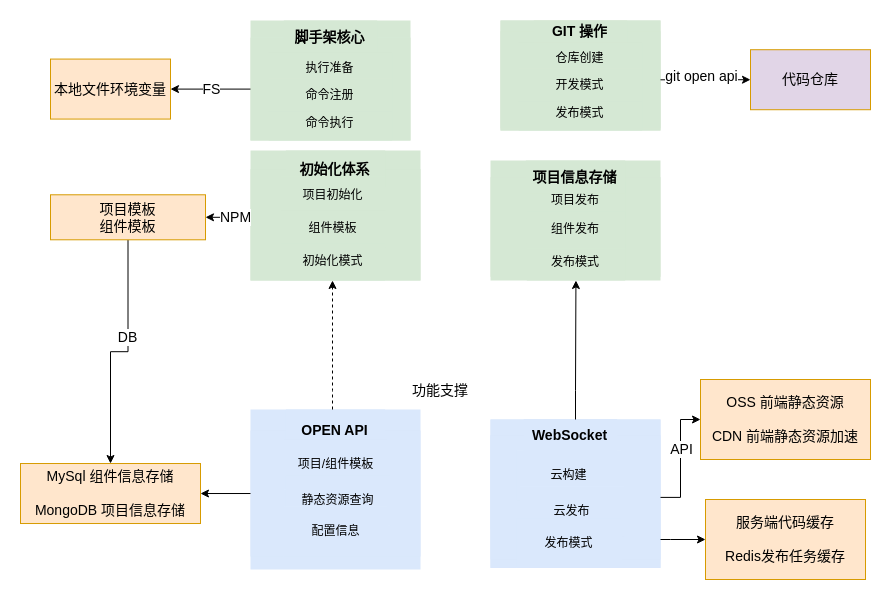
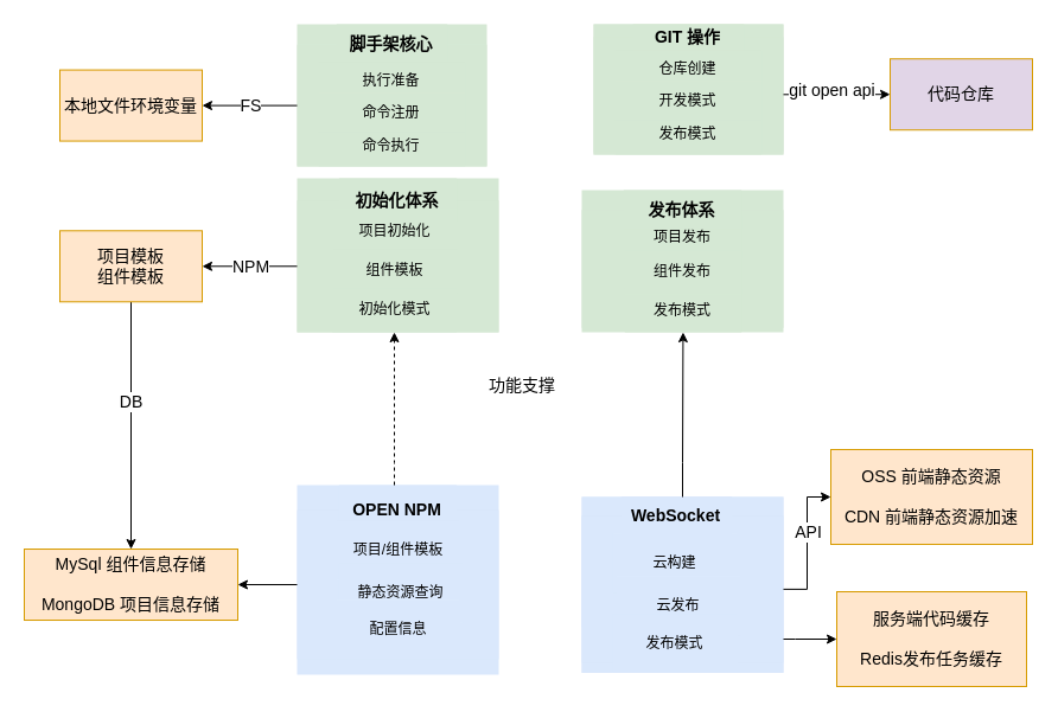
  <mxCell id="0" />
  <mxCell id="1" parent="0" />
  <mxCell id="2" value="" style="group" vertex="1" connectable="0" parent="1"><mxGeometry x="250" y="20" width="410" height="460" as="geometry" /></mxCell>
  <mxCell id="3" value="" style="group;fillColor=#d5e8d4;labelBackgroundColor=none;" vertex="1" connectable="0" parent="2"><mxGeometry y="130" width="170" height="130" as="geometry" /></mxCell>
  <mxCell id="4" value="" style="rounded=0;whiteSpace=wrap;html=1;dashed=1;fillColor=#d5e8d4;labelBackgroundColor=none;strokeColor=none;" vertex="1" parent="3"><mxGeometry y="18.571" width="170" height="111.429" as="geometry" /></mxCell>
  <mxCell id="5" value="初始化体系" style="text;html=1;fillColor=#d5e8d4;align=center;verticalAlign=middle;whiteSpace=wrap;rounded=0;labelBackgroundColor=none;fontStyle=1;fontSize=14;" vertex="1" parent="3"><mxGeometry x="35.417" width="99.167" height="37.143" as="geometry" /></mxCell>
  <mxCell id="6" value="项目初始化" style="text;html=1;fillColor=#d5e8d4;align=center;verticalAlign=middle;whiteSpace=wrap;rounded=0;dashed=1;labelBackgroundColor=none;" vertex="1" parent="3"><mxGeometry x="29.75" y="26.006" width="104.833" height="37.143" as="geometry" /></mxCell>
  <mxCell id="7" value="组件模板" style="text;html=1;fillColor=#d5e8d4;align=center;verticalAlign=middle;whiteSpace=wrap;rounded=0;dashed=1;labelBackgroundColor=none;" vertex="1" parent="3"><mxGeometry x="29.75" y="59.609" width="104.833" height="37.143" as="geometry" /></mxCell>
  <mxCell id="8" value="初始化模式" style="text;html=1;fillColor=#d5e8d4;align=center;verticalAlign=middle;whiteSpace=wrap;rounded=0;dashed=1;labelBackgroundColor=none;" vertex="1" parent="3"><mxGeometry x="29.75" y="92.85" width="104.833" height="37.143" as="geometry" /></mxCell>
  <mxCell id="9" value="" style="group;fillColor=#d5e8d4;labelBackgroundColor=none;" vertex="1" connectable="0" parent="2"><mxGeometry x="240" y="140" width="170" height="120" as="geometry" /></mxCell>
  <mxCell id="10" value="" style="rounded=0;whiteSpace=wrap;html=1;dashed=1;fillColor=#d5e8d4;labelBackgroundColor=none;strokeColor=none;" vertex="1" parent="9"><mxGeometry y="16.618" width="170" height="99.706" as="geometry" /></mxCell>
  <mxCell id="11" value="项目发布" style="text;html=1;fillColor=#d5e8d4;align=center;verticalAlign=middle;whiteSpace=wrap;rounded=0;dashed=1;labelBackgroundColor=none;" vertex="1" parent="9"><mxGeometry x="36.306" y="21.414" width="98.281" height="36.928" as="geometry" /></mxCell>
  <mxCell id="12" value="发布模式" style="text;html=1;fillColor=#d5e8d4;align=center;verticalAlign=middle;whiteSpace=wrap;rounded=0;dashed=1;labelBackgroundColor=none;" vertex="1" parent="9"><mxGeometry x="36.306" y="83.072" width="98.281" height="36.928" as="geometry" /></mxCell>
  <mxCell id="13" value="组件发布" style="text;html=1;fillColor=#d5e8d4;align=center;verticalAlign=middle;whiteSpace=wrap;rounded=0;dashed=1;labelBackgroundColor=none;" vertex="1" parent="9"><mxGeometry x="36.306" y="50.945" width="98.281" height="36.928" as="geometry" /></mxCell>
- <mxCell id="14" value="项目信息存储" style="text;html=1;fillColor=#d5e8d4;align=center;verticalAlign=middle;whiteSpace=wrap;rounded=0;labelBackgroundColor=none;fontStyle=1;fontSize=14;" vertex="1" parent="9"><mxGeometry x="35.417" width="99.167" height="33.235" as="geometry" /></mxCell>
+ <mxCell id="14" value="发布体系" style="text;html=1;fillColor=#d5e8d4;align=center;verticalAlign=middle;whiteSpace=wrap;rounded=0;labelBackgroundColor=none;fontStyle=1;fontSize=14;" vertex="1" parent="9"><mxGeometry x="35.417" width="99.167" height="33.235" as="geometry" /></mxCell>
  <mxCell id="15" value="" style="group;fontStyle=1;fillColor=#d5e8d4;labelBackgroundColor=none;" vertex="1" connectable="0" parent="2"><mxGeometry width="160" height="120" as="geometry" /></mxCell>
  <mxCell id="16" value="" style="rounded=0;whiteSpace=wrap;html=1;dashed=1;fillColor=#d5e8d4;labelBackgroundColor=none;strokeColor=none;" vertex="1" parent="15"><mxGeometry y="17.143" width="160" height="102.857" as="geometry" /></mxCell>
  <mxCell id="17" value="脚手架核心" style="text;html=1;fillColor=#d5e8d4;align=center;verticalAlign=middle;whiteSpace=wrap;rounded=0;labelBackgroundColor=none;fontStyle=1;fontSize=14;" vertex="1" parent="15"><mxGeometry x="33.333" width="93.333" height="34.286" as="geometry" /></mxCell>
  <mxCell id="18" value="执行准备" style="text;html=1;fillColor=#d5e8d4;align=center;verticalAlign=middle;whiteSpace=wrap;rounded=0;dashed=1;labelBackgroundColor=none;" vertex="1" parent="15"><mxGeometry x="18.333" y="31.54" width="123.333" height="33.135" as="geometry" /></mxCell>
  <mxCell id="19" value="命令执行" style="text;html=1;fillColor=#d5e8d4;align=center;verticalAlign=middle;whiteSpace=wrap;rounded=0;dashed=1;labelBackgroundColor=none;" vertex="1" parent="15"><mxGeometry x="18.333" y="86.865" width="123.333" height="33.135" as="geometry" /></mxCell>
  <mxCell id="20" value="命令注册" style="text;html=1;fillColor=#d5e8d4;align=center;verticalAlign=middle;whiteSpace=wrap;rounded=0;dashed=1;labelBackgroundColor=none;" vertex="1" parent="15"><mxGeometry x="18.333" y="58.038" width="123.333" height="33.135" as="geometry" /></mxCell>
  <mxCell id="21" value="" style="group;fillColor=#dae8fc;labelBackgroundColor=none;" vertex="1" connectable="0" parent="2"><mxGeometry y="389" width="170" height="160" as="geometry" /></mxCell>
  <mxCell id="22" value="" style="rounded=0;whiteSpace=wrap;html=1;dashed=1;fillColor=#dae8fc;strokeColor=none;labelBackgroundColor=none;" vertex="1" parent="21"><mxGeometry y="21.004" width="170" height="126.027" as="geometry" /></mxCell>
- <mxCell id="23" value="OPEN API" style="text;html=1;fillColor=#dae8fc;align=center;verticalAlign=middle;whiteSpace=wrap;rounded=0;labelBackgroundColor=none;fontStyle=1;fontSize=14;" vertex="1" parent="21"><mxGeometry x="35.417" width="99.167" height="42.009" as="geometry" /></mxCell>
+ <mxCell id="23" value="OPEN NPM" style="text;html=1;fillColor=#dae8fc;align=center;verticalAlign=middle;whiteSpace=wrap;rounded=0;labelBackgroundColor=none;fontStyle=1;fontSize=14;" vertex="1" parent="21"><mxGeometry x="35.417" width="99.167" height="42.009" as="geometry" /></mxCell>
  <mxCell id="24" value="项目/组件模板" style="text;html=1;fillColor=#dae8fc;align=center;verticalAlign=middle;whiteSpace=wrap;rounded=0;dashed=1;labelBackgroundColor=none;" vertex="1" parent="21"><mxGeometry x="32.58" y="29.996" width="104.833" height="49.647" as="geometry" /></mxCell>
  <mxCell id="25" value="静态资源查询" style="text;html=1;fillColor=#dae8fc;align=center;verticalAlign=middle;whiteSpace=wrap;rounded=0;dashed=1;labelBackgroundColor=none;" vertex="1" parent="21"><mxGeometry x="35.42" y="65.922" width="104.833" height="49.647" as="geometry" /></mxCell>
  <mxCell id="26" value="配置信息" style="text;html=1;fillColor=#dae8fc;align=center;verticalAlign=middle;whiteSpace=wrap;rounded=0;dashed=1;labelBackgroundColor=none;" vertex="1" parent="21"><mxGeometry x="32.58" y="97.383" width="104.833" height="49.647" as="geometry" /></mxCell>
  <mxCell id="27" value="" style="group;fillColor=#dae8fc;labelBackgroundColor=none;" vertex="1" connectable="0" parent="2"><mxGeometry x="240" y="399" width="170" height="148.46" as="geometry" /></mxCell>
  <mxCell id="28" value="" style="rounded=0;whiteSpace=wrap;html=1;dashed=1;fillColor=#dae8fc;strokeColor=none;labelBackgroundColor=none;" vertex="1" parent="27"><mxGeometry y="15.714" width="160" height="94.286" as="geometry" /></mxCell>
  <mxCell id="29" value="WebSocket" style="text;html=1;fillColor=#dae8fc;align=center;verticalAlign=middle;whiteSpace=wrap;rounded=0;labelBackgroundColor=none;" vertex="1" parent="27"><mxGeometry x="33.333" width="93.333" height="31.429" as="geometry" /></mxCell>
  <mxCell id="30" value="" style="group;fillColor=#dae8fc;labelBackgroundColor=none;" vertex="1" connectable="0" parent="27"><mxGeometry width="170" height="148.46" as="geometry" /></mxCell>
  <mxCell id="31" value="" style="rounded=0;whiteSpace=wrap;html=1;dashed=1;fillColor=#dae8fc;strokeColor=none;labelBackgroundColor=none;" vertex="1" parent="30"><mxGeometry y="15.71" width="170" height="124.29" as="geometry" /></mxCell>
  <mxCell id="32" value="WebSocket" style="text;html=1;fillColor=#dae8fc;align=center;verticalAlign=middle;whiteSpace=wrap;rounded=0;labelBackgroundColor=none;fontStyle=1;fontSize=14;" vertex="1" parent="30"><mxGeometry x="33.333" width="93.333" height="31.429" as="geometry" /></mxCell>
  <mxCell id="33" value="云构建" style="text;html=1;fillColor=#dae8fc;align=center;verticalAlign=middle;whiteSpace=wrap;rounded=0;dashed=1;labelBackgroundColor=none;" vertex="1" parent="30"><mxGeometry x="26.16" y="31.426" width="104.833" height="49.647" as="geometry" /></mxCell>
  <mxCell id="34" value="云发布" style="text;html=1;fillColor=#dae8fc;align=center;verticalAlign=middle;whiteSpace=wrap;rounded=0;dashed=1;labelBackgroundColor=none;" vertex="1" parent="30"><mxGeometry x="29" y="67.352" width="104.833" height="49.647" as="geometry" /></mxCell>
  <mxCell id="35" value="发布模式" style="text;html=1;fillColor=#dae8fc;align=center;verticalAlign=middle;whiteSpace=wrap;rounded=0;dashed=1;labelBackgroundColor=none;" vertex="1" parent="30"><mxGeometry x="26.16" y="98.813" width="104.833" height="49.647" as="geometry" /></mxCell>
  <mxCell id="36" value="" style="group;fontStyle=1;fillColor=#d5e8d4;labelBackgroundColor=none;" vertex="1" connectable="0" parent="2"><mxGeometry x="250" width="160" height="110" as="geometry" /></mxCell>
  <mxCell id="37" value="" style="group;fillColor=#d5e8d4;labelBackgroundColor=none;" vertex="1" connectable="0" parent="36"><mxGeometry width="160" height="110.0" as="geometry" /></mxCell>
  <mxCell id="38" value="" style="rounded=0;whiteSpace=wrap;html=1;dashed=1;fillColor=#d5e8d4;labelBackgroundColor=none;strokeColor=none;" vertex="1" parent="37"><mxGeometry y="10.767" width="160" height="96.907" as="geometry" /></mxCell>
  <mxCell id="39" value="GIT 操作" style="text;html=1;fillColor=#d5e8d4;align=center;verticalAlign=middle;whiteSpace=wrap;rounded=0;labelBackgroundColor=none;fontStyle=1;fontSize=14;" vertex="1" parent="37"><mxGeometry x="33.333" width="93.333" height="21.535" as="geometry" /></mxCell>
  <mxCell id="40" value="仓库创建" style="text;html=1;fillColor=#d5e8d4;align=center;verticalAlign=middle;whiteSpace=wrap;rounded=0;dashed=1;labelBackgroundColor=none;" vertex="1" parent="37"><mxGeometry x="18.333" y="21.54" width="123.333" height="33.135" as="geometry" /></mxCell>
  <mxCell id="41" value="发布模式" style="text;html=1;fillColor=#d5e8d4;align=center;verticalAlign=middle;whiteSpace=wrap;rounded=0;dashed=1;labelBackgroundColor=none;" vertex="1" parent="37"><mxGeometry x="18.333" y="76.865" width="123.333" height="33.135" as="geometry" /></mxCell>
  <mxCell id="42" value="开发模式" style="text;html=1;fillColor=#d5e8d4;align=center;verticalAlign=middle;whiteSpace=wrap;rounded=0;dashed=1;labelBackgroundColor=none;" vertex="1" parent="37"><mxGeometry x="18.333" y="48.038" width="123.333" height="33.135" as="geometry" /></mxCell>
- <mxCell id="43" value="功能支撑" style="text;html=1;strokeColor=none;fillColor=none;align=center;verticalAlign=middle;whiteSpace=wrap;rounded=0;labelBackgroundColor=none;fontSize=14;" vertex="1" parent="2"><mxGeometry x="110" y="360" width="160" height="20" as="geometry" /></mxCell>
+ <mxCell id="43" value="功能支撑" style="text;html=1;strokeColor=none;fillColor=none;align=center;verticalAlign=middle;whiteSpace=wrap;rounded=0;labelBackgroundColor=none;fontSize=14;" vertex="1" parent="2"><mxGeometry x="110" y="295" width="160" height="20" as="geometry" /></mxCell>
  <mxCell id="44" style="edgeStyle=orthogonalEdgeStyle;rounded=0;orthogonalLoop=1;jettySize=auto;html=1;fontSize=14;dashed=1;" edge="1" parent="2" source="23" target="8"><mxGeometry relative="1" as="geometry"><Array as="points"><mxPoint x="82" y="370" /><mxPoint x="82" y="370" /></Array></mxGeometry></mxCell>
  <mxCell id="45" style="edgeStyle=orthogonalEdgeStyle;rounded=0;orthogonalLoop=1;jettySize=auto;html=1;entryX=0.5;entryY=1;entryDx=0;entryDy=0;fontSize=14;" edge="1" parent="2" source="32" target="12"><mxGeometry relative="1" as="geometry"><Array as="points"><mxPoint x="325" y="370" /><mxPoint x="325" y="370" /></Array></mxGeometry></mxCell>
  <mxCell id="46" value="代码仓库" style="rounded=0;whiteSpace=wrap;html=1;labelBackgroundColor=none;fontSize=14;fillColor=#e1d5e7;strokeColor=#d79b00;" vertex="1" parent="1"><mxGeometry x="750" y="49.22" width="120" height="60" as="geometry" /></mxCell>
  <mxCell id="47" value="OSS 前端静态资源&lt;br&gt;&lt;br&gt;CDN 前端静态资源加速" style="rounded=0;whiteSpace=wrap;html=1;labelBackgroundColor=none;fontSize=14;fillColor=#ffe6cc;strokeColor=#d79b00;" vertex="1" parent="1"><mxGeometry x="700" y="379" width="170" height="80" as="geometry" /></mxCell>
  <mxCell id="48" value="服务端代码缓存&lt;br&gt;&lt;br&gt;Redis发布任务缓存" style="rounded=0;whiteSpace=wrap;html=1;labelBackgroundColor=none;fontSize=14;fillColor=#ffe6cc;strokeColor=#d79b00;" vertex="1" parent="1"><mxGeometry x="705" y="499" width="160" height="80" as="geometry" /></mxCell>
  <mxCell id="49" value="本地文件环境变量" style="rounded=0;whiteSpace=wrap;html=1;labelBackgroundColor=none;fontSize=14;fillColor=#ffe6cc;strokeColor=#d79b00;" vertex="1" parent="1"><mxGeometry x="50" y="58.57" width="120" height="60" as="geometry" /></mxCell>
  <mxCell id="50" style="edgeStyle=orthogonalEdgeStyle;rounded=0;orthogonalLoop=1;jettySize=auto;html=1;fontSize=14;" edge="1" parent="1" source="52" target="53"><mxGeometry relative="1" as="geometry" /></mxCell>
  <mxCell id="51" value="DB" style="edgeLabel;html=1;align=center;verticalAlign=middle;resizable=0;points=[];fontSize=14;" vertex="1" connectable="0" parent="50"><mxGeometry x="-0.196" y="-1" relative="1" as="geometry"><mxPoint as="offset" /></mxGeometry></mxCell>
- <mxCell id="52" value="项目模板&lt;br&gt;组件模板" style="rounded=0;whiteSpace=wrap;html=1;labelBackgroundColor=none;fontSize=14;fillColor=#ffe6cc;strokeColor=#d79b00;" vertex="1" parent="1"><mxGeometry x="50" y="194.29" width="155" height="45" as="geometry" /></mxCell>
+ <mxCell id="52" value="项目模板&lt;br&gt;组件模板" style="rounded=0;whiteSpace=wrap;html=1;labelBackgroundColor=none;fontSize=14;fillColor=#ffe6cc;strokeColor=#d79b00;" vertex="1" parent="1"><mxGeometry x="50" y="194.29" width="120" height="60" as="geometry" /></mxCell>
  <mxCell id="53" value="MySql 组件信息存储&lt;br&gt;&lt;br&gt;MongoDB 项目信息存储" style="rounded=0;whiteSpace=wrap;html=1;labelBackgroundColor=none;fontSize=14;fillColor=#ffe6cc;strokeColor=#d79b00;" vertex="1" parent="1"><mxGeometry x="20" y="463.02" width="180" height="60" as="geometry" /></mxCell>
  <mxCell id="54" style="edgeStyle=orthogonalEdgeStyle;rounded=0;orthogonalLoop=1;jettySize=auto;html=1;fontSize=14;" edge="1" parent="1" source="38" target="46"><mxGeometry relative="1" as="geometry" /></mxCell>
  <mxCell id="55" value="git open api" style="edgeLabel;html=1;align=center;verticalAlign=middle;resizable=0;points=[];fontSize=14;" vertex="1" connectable="0" parent="54"><mxGeometry x="-0.316" y="2" relative="1" as="geometry"><mxPoint x="9" y="-2.3" as="offset" /></mxGeometry></mxCell>
  <mxCell id="56" style="edgeStyle=orthogonalEdgeStyle;rounded=0;orthogonalLoop=1;jettySize=auto;html=1;exitX=0.5;exitY=1;exitDx=0;exitDy=0;fontSize=14;" edge="1" parent="1" source="49" target="49"><mxGeometry relative="1" as="geometry" /></mxCell>
  <mxCell id="57" style="edgeStyle=orthogonalEdgeStyle;rounded=0;orthogonalLoop=1;jettySize=auto;html=1;fontSize=14;" edge="1" parent="1" source="31" target="47"><mxGeometry relative="1" as="geometry" /></mxCell>
  <mxCell id="58" value="API" style="edgeLabel;html=1;align=center;verticalAlign=middle;resizable=0;points=[];fontSize=14;" vertex="1" connectable="0" parent="57"><mxGeometry x="0.148" relative="1" as="geometry"><mxPoint as="offset" /></mxGeometry></mxCell>
  <mxCell id="59" style="edgeStyle=orthogonalEdgeStyle;rounded=0;orthogonalLoop=1;jettySize=auto;html=1;fontSize=14;" edge="1" parent="1" source="31" target="48"><mxGeometry relative="1" as="geometry"><Array as="points"><mxPoint x="670" y="539" /><mxPoint x="670" y="539" /></Array></mxGeometry></mxCell>
  <mxCell id="60" style="edgeStyle=orthogonalEdgeStyle;rounded=0;orthogonalLoop=1;jettySize=auto;html=1;fontSize=14;" edge="1" parent="1" source="4" target="52"><mxGeometry relative="1" as="geometry" /></mxCell>
  <mxCell id="61" value="NPM" style="edgeLabel;html=1;align=center;verticalAlign=middle;resizable=0;points=[];fontSize=14;" vertex="1" connectable="0" parent="60"><mxGeometry x="0.219" y="-5" relative="1" as="geometry"><mxPoint x="9" y="4.99" as="offset" /></mxGeometry></mxCell>
  <mxCell id="62" style="edgeStyle=orthogonalEdgeStyle;rounded=0;orthogonalLoop=1;jettySize=auto;html=1;fontSize=14;" edge="1" parent="1" source="22" target="53"><mxGeometry relative="1" as="geometry" /></mxCell>
  <mxCell id="63" value="" style="edgeStyle=orthogonalEdgeStyle;rounded=0;orthogonalLoop=1;jettySize=auto;html=1;fontSize=14;" edge="1" parent="1" source="16" target="49"><mxGeometry relative="1" as="geometry" /></mxCell>
  <mxCell id="64" value="FS" style="edgeLabel;html=1;align=center;verticalAlign=middle;resizable=0;points=[];fontSize=14;" vertex="1" connectable="0" parent="63"><mxGeometry y="13" relative="1" as="geometry"><mxPoint y="-13.03" as="offset" /></mxGeometry></mxCell>
